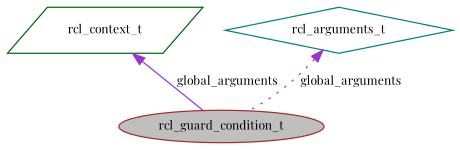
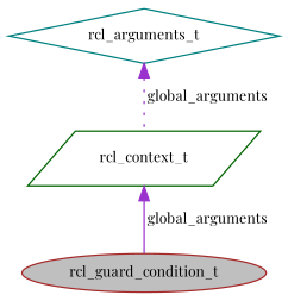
  digraph {
    fontname="Playfair Display"
    node [fillcolor=white fontname="Playfair Display" fontsize=10 style=filled]
    edge [color=darkorchid3 dir=back fontname="Playfair Display" fontsize=10 labelfontname=Helvetica labelfontsize=10]
    n1 [color=brown fillcolor=grey75 fontcolor=black height=0.2 label=rcl_guard_condition_t shape=ellipse width=0.4]
    n2 [color=darkgreen height=0.2 label=rcl_context_t shape=parallelogram width=0.4]
    n3 [color=teal height=0.2 label=rcl_arguments_t shape=diamond width=0.4]
    n2 -> n1 [label=" global_arguments" style=solid]
-   n3 -> n1 [label=" global_arguments" style=dotted]
+   n3 -> n2 [label=" global_arguments" style=dotted]
  }
